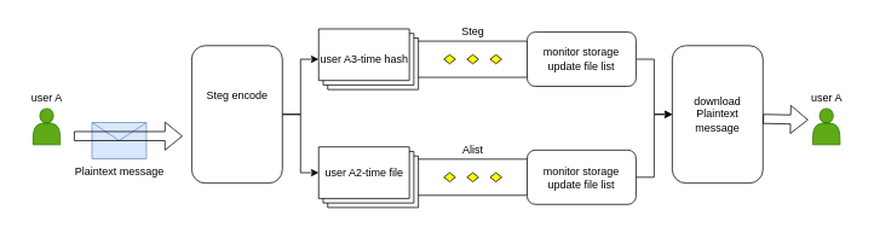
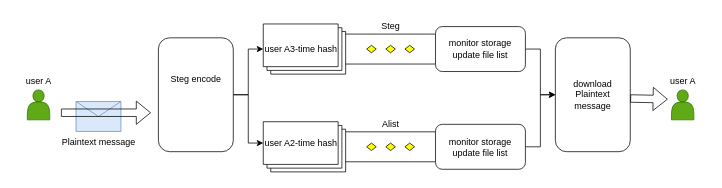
  <mxCell id="0" />
  <mxCell id="1" parent="0" />
  <mxCell id="2" value="" style="verticalLabelPosition=bottom;verticalAlign=top;html=1;shape=mxgraph.basic.layered_rect;dx=10;outlineConnect=0;whiteSpace=wrap;" vertex="1" parent="1"><mxGeometry x="350" y="162" width="110" height="67" as="geometry" /></mxCell>
  <mxCell id="3" value="" style="verticalLabelPosition=bottom;verticalAlign=top;html=1;shape=mxgraph.basic.layered_rect;dx=10;outlineConnect=0;whiteSpace=wrap;" vertex="1" parent="1"><mxGeometry x="350" y="31.5" width="110" height="67" as="geometry" /></mxCell>
  <mxCell id="4" style="edgeStyle=orthogonalEdgeStyle;rounded=0;orthogonalLoop=1;jettySize=auto;html=1;" edge="1" parent="1" source="6" target="3"><mxGeometry relative="1" as="geometry" /></mxCell>
  <mxCell id="5" style="edgeStyle=orthogonalEdgeStyle;rounded=0;orthogonalLoop=1;jettySize=auto;html=1;entryX=0;entryY=0;entryDx=0;entryDy=28.5;entryPerimeter=0;" edge="1" parent="1" source="6" target="2"><mxGeometry relative="1" as="geometry" /></mxCell>
  <mxCell id="6" value="" style="rounded=1;whiteSpace=wrap;html=1;" vertex="1" parent="1"><mxGeometry x="210" y="50" width="100" height="152" as="geometry" /></mxCell>
  <mxCell id="7" value="Steg" style="text;html=1;align=center;verticalAlign=middle;resizable=0;points=[];autosize=1;strokeColor=none;fillColor=none;" vertex="1" parent="1"><mxGeometry x="490" y="20" width="60" height="30" as="geometry" /></mxCell>
  <mxCell id="8" value="Alist" style="text;html=1;align=center;verticalAlign=middle;resizable=0;points=[];autosize=1;strokeColor=none;fillColor=none;" vertex="1" parent="1"><mxGeometry x="495" y="150" width="50" height="30" as="geometry" /></mxCell>
  <mxCell id="9" value="user A" style="text;html=1;align=center;verticalAlign=middle;resizable=0;points=[];autosize=1;strokeColor=none;fillColor=none;" vertex="1" parent="1"><mxGeometry x="20" y="92.5" width="60" height="30" as="geometry" /></mxCell>
  <mxCell id="10" value="Steg encode" style="text;html=1;align=center;verticalAlign=middle;resizable=0;points=[];autosize=1;strokeColor=none;fillColor=none;" vertex="1" parent="1"><mxGeometry x="215" y="91" width="90" height="30" as="geometry" /></mxCell>
  <mxCell id="11" value="user A3-time hash" style="text;html=1;align=center;verticalAlign=middle;resizable=0;points=[];autosize=1;strokeColor=none;fillColor=none;" vertex="1" parent="1"><mxGeometry x="340" y="50" width="120" height="30" as="geometry" /></mxCell>
- <mxCell id="12" value="user A2-time file" style="text;html=1;align=center;verticalAlign=middle;resizable=0;points=[];autosize=1;strokeColor=none;fillColor=none;" vertex="1" parent="1"><mxGeometry x="340" y="176" width="120" height="30" as="geometry" /></mxCell>
+ <mxCell id="12" value="user A2-time hash" style="text;html=1;align=center;verticalAlign=middle;resizable=0;points=[];autosize=1;strokeColor=none;fillColor=none;" vertex="1" parent="1"><mxGeometry x="340" y="176" width="120" height="30" as="geometry" /></mxCell>
  <mxCell id="13" value="" style="shape=actor;whiteSpace=wrap;html=1;fillColor=#60a917;fontColor=#ffffff;strokeColor=#2D7600;" vertex="1" parent="1"><mxGeometry x="35" y="119.5" width="30" height="40" as="geometry" /></mxCell>
  <mxCell id="14" value="Plaintext message" style="shape=message;html=1;html=1;outlineConnect=0;labelPosition=center;verticalLabelPosition=bottom;align=center;verticalAlign=top;fillColor=#dae8fc;strokeColor=#6c8ebf;" vertex="1" parent="1"><mxGeometry x="100" y="135" width="60" height="40" as="geometry" /></mxCell>
  <mxCell id="15" value="" style="verticalLabelPosition=bottom;verticalAlign=top;html=1;shape=mxgraph.flowchart.parallel_mode;pointerEvents=1" vertex="1" parent="1"><mxGeometry x="460" y="175.5" width="120" height="40" as="geometry" /></mxCell>
  <mxCell id="16" value="" style="verticalLabelPosition=bottom;verticalAlign=top;html=1;shape=mxgraph.flowchart.parallel_mode;pointerEvents=1" vertex="1" parent="1"><mxGeometry x="460" y="45" width="120" height="40" as="geometry" /></mxCell>
  <mxCell id="17" value="" style="shape=flexArrow;endArrow=classic;html=1;rounded=0;" edge="1" parent="1"><mxGeometry width="50" height="50" relative="1" as="geometry"><mxPoint x="80" y="150" as="sourcePoint" /><mxPoint x="200" y="150" as="targetPoint" /><Array as="points" /></mxGeometry></mxCell>
  <mxCell id="18" value="download&lt;div&gt;Plaintext message&lt;br&gt;&lt;/div&gt;" style="rounded=1;whiteSpace=wrap;html=1;" vertex="1" parent="1"><mxGeometry x="740" y="50" width="100" height="152" as="geometry" /></mxCell>
  <mxCell id="19" style="edgeStyle=orthogonalEdgeStyle;rounded=0;orthogonalLoop=1;jettySize=auto;html=1;entryX=0;entryY=0.5;entryDx=0;entryDy=0;" edge="1" parent="1" source="20" target="18"><mxGeometry relative="1" as="geometry" /></mxCell>
  <mxCell id="20" value="&lt;span style=&quot;text-wrap: nowrap;&quot;&gt;monitor storage&lt;/span&gt;&lt;div&gt;&lt;span style=&quot;text-wrap: nowrap; background-color: initial;&quot;&gt;update file list&lt;/span&gt;&lt;/div&gt;" style="rounded=1;whiteSpace=wrap;html=1;" vertex="1" parent="1"><mxGeometry x="580" y="35" width="120" height="60" as="geometry" /></mxCell>
  <mxCell id="21" style="edgeStyle=orthogonalEdgeStyle;rounded=0;orthogonalLoop=1;jettySize=auto;html=1;entryX=0;entryY=0.5;entryDx=0;entryDy=0;" edge="1" parent="1" source="22" target="18"><mxGeometry relative="1" as="geometry" /></mxCell>
  <mxCell id="22" value="&lt;span style=&quot;text-wrap: nowrap;&quot;&gt;monitor storage&lt;/span&gt;&lt;div&gt;&lt;span style=&quot;text-wrap: nowrap; background-color: initial;&quot;&gt;update file list&lt;/span&gt;&lt;/div&gt;" style="rounded=1;whiteSpace=wrap;html=1;" vertex="1" parent="1"><mxGeometry x="580" y="165.5" width="120" height="60" as="geometry" /></mxCell>
  <mxCell id="23" value="user A" style="text;html=1;align=center;verticalAlign=middle;resizable=0;points=[];autosize=1;strokeColor=none;fillColor=none;" vertex="1" parent="1"><mxGeometry x="880" y="92.5" width="60" height="30" as="geometry" /></mxCell>
  <mxCell id="24" value="" style="shape=actor;whiteSpace=wrap;html=1;fillColor=#60a917;fontColor=#ffffff;strokeColor=#2D7600;" vertex="1" parent="1"><mxGeometry x="895" y="119.5" width="30" height="40" as="geometry" /></mxCell>
  <mxCell id="25" value="" style="shape=flexArrow;endArrow=classic;html=1;rounded=0;" edge="1" parent="1"><mxGeometry width="50" height="50" relative="1" as="geometry"><mxPoint x="840" y="131" as="sourcePoint" /><mxPoint x="890" y="132" as="targetPoint" /></mxGeometry></mxCell>
